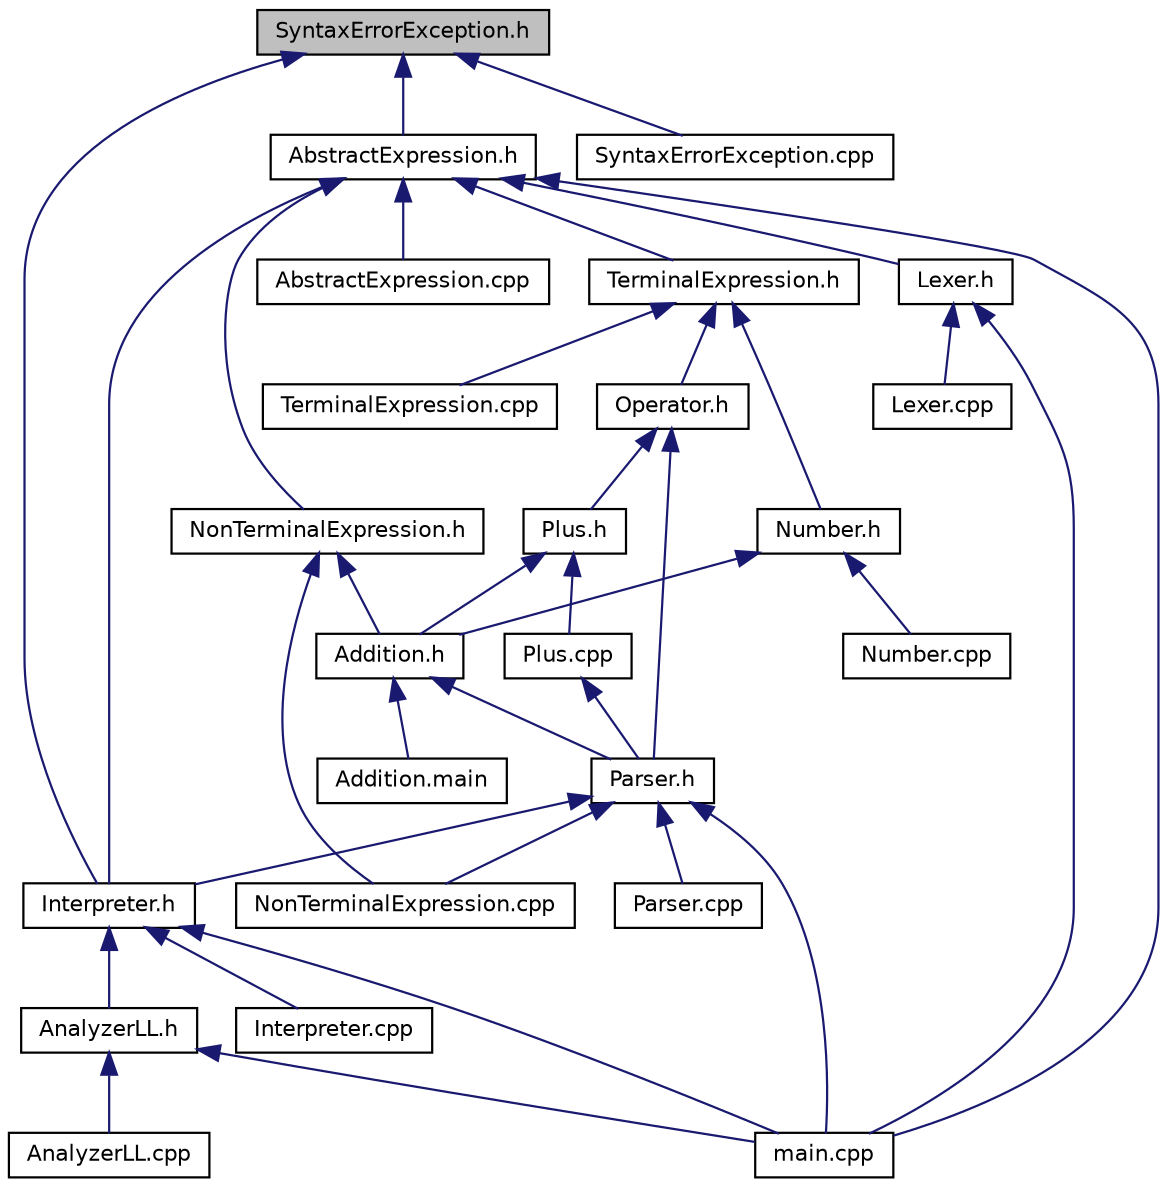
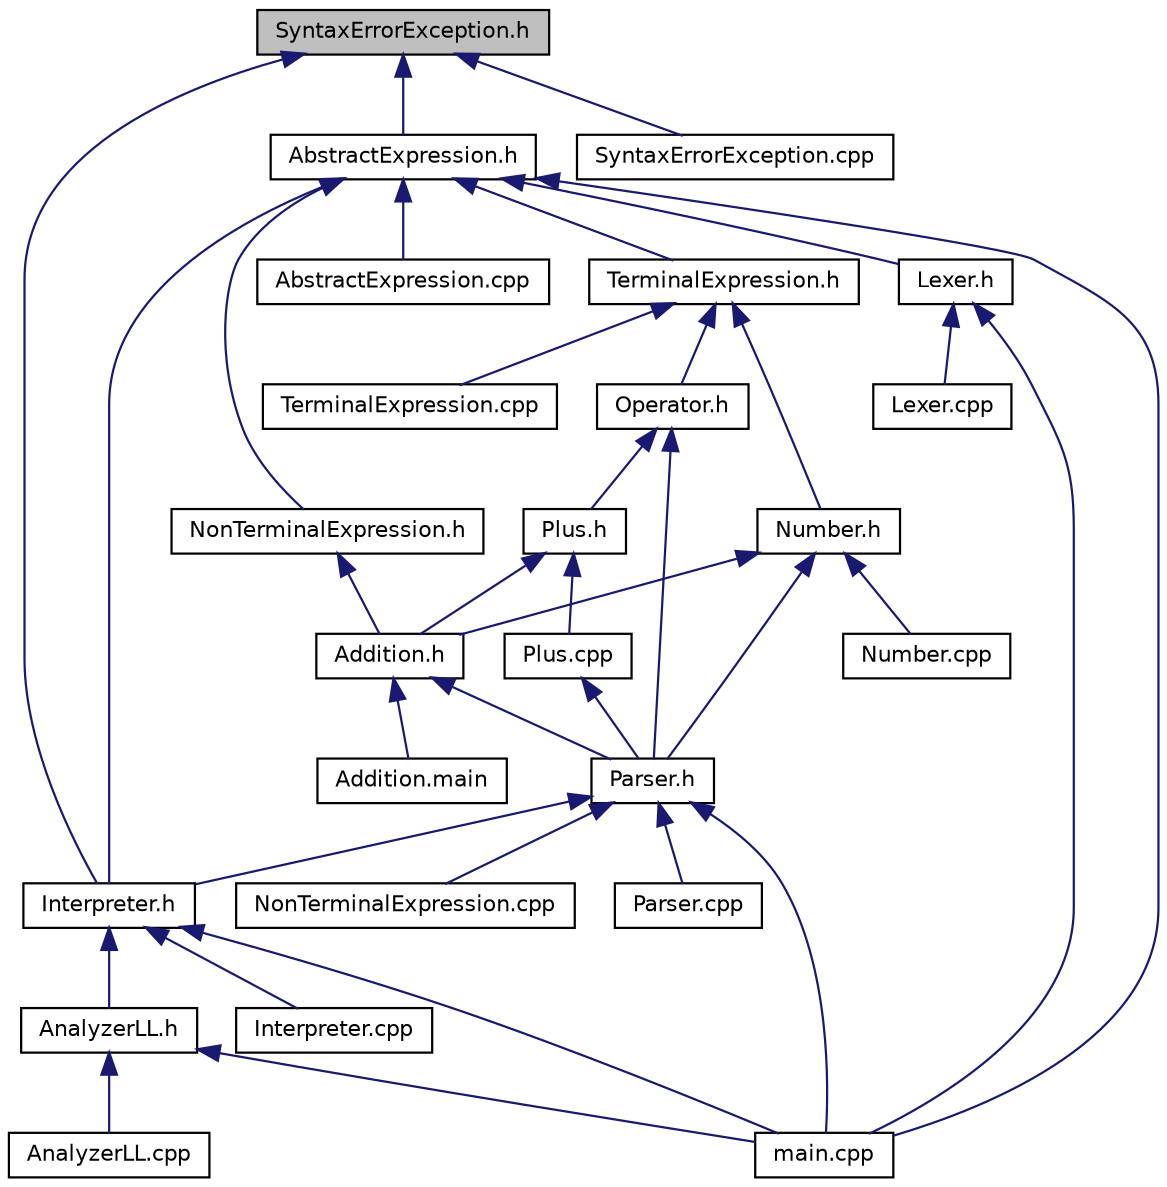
  digraph {
    node [color=black fillcolor=white fontname=Helvetica fontsize=10 shape=record style=filled]
    edge [color=midnightblue dir=back fontname=Helvetica fontsize=10 labelfontname=Helvetica labelfontsize=10 style=solid]
    n1 [fillcolor=grey75 fontcolor=black height=0.2 label="SyntaxErrorException.h" width=0.4]
    n2 [height=0.2 label="AbstractExpression.h" width=0.4]
    n3 [height=0.2 label="Interpreter.h" width=0.4]
    n4 [height=0.2 label="SyntaxErrorException.cpp" width=0.4]
    n5 [height=0.2 label="AbstractExpression.cpp" width=0.4]
    n6 [height=0.2 label="NonTerminalExpression.h" width=0.4]
    n7 [height=0.2 label="main.cpp" width=0.4]
    n8 [height=0.2 label="TerminalExpression.h" width=0.4]
    n9 [height=0.2 label="Lexer.h" width=0.4]
    n10 [height=0.2 label="AnalyzerLL.h" width=0.4]
    n11 [height=0.2 label="Interpreter.cpp" width=0.4]
    n12 [height=0.2 label="Addition.h" width=0.4]
    n13 [height=0.2 label="NonTerminalExpression.cpp" width=0.4]
    n14 [height=0.2 label="Operator.h" width=0.4]
    n15 [height=0.2 label="Number.h" width=0.4]
    n16 [height=0.2 label="TerminalExpression.cpp" width=0.4]
    n17 [height=0.2 label="Lexer.cpp" width=0.4]
    n18 [height=0.2 label="Addition.main" width=0.4]
    n19 [height=0.2 label="Parser.h" width=0.4]
    n20 [height=0.2 label="Parser.cpp" width=0.4]
    n21 [height=0.2 label="AnalyzerLL.cpp" width=0.4]
    n22 [height=0.2 label="Plus.h" width=0.4]
    n23 [height=0.2 label="Number.cpp" width=0.4]
    n24 [height=0.2 label="Plus.cpp" width=0.4]
    n1 -> n2
    n1 -> n3
    n1 -> n4
    n2 -> n3
    n2 -> n5
    n2 -> n6
    n2 -> n7
    n2 -> n8
    n2 -> n9
    n3 -> n7
    n3 -> n10
    n3 -> n11
    n6 -> n12
-   n6 -> n13
    n8 -> n14
    n8 -> n15
    n8 -> n16
    n9 -> n7
    n9 -> n17
    n10 -> n7
    n10 -> n21
    n12 -> n18
    n12 -> n19
    n14 -> n19
    n14 -> n22
    n15 -> n12
+   n15 -> n19
    n15 -> n23
    n19 -> n3
    n19 -> n7
    n19 -> n13
    n19 -> n20
    n22 -> n12
    n22 -> n24
    n24 -> n19
  }
